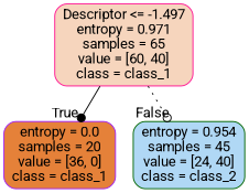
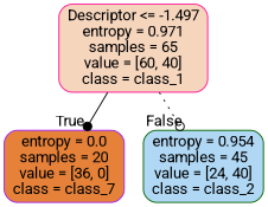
  digraph {
    fontname=Roboto
    node [fontname=Roboto shape=box style="filled, rounded"]
    edge [fontname=Roboto labeldistance=2.5]
    n1 [color=deeppink fillcolor="#f6d5bd" label="Descriptor <= -1.497\nentropy = 0.971\nsamples = 65\nvalue = [60, 40]\nclass = class_1"]
-   n2 [color=purple fillcolor="#e58139" label="entropy = 0.0\nsamples = 20\nvalue = [36, 0]\nclass = class_1"]
+   n2 [color=purple fillcolor="#e58139" label="entropy = 0.0\nsamples = 20\nvalue = [36, 0]\nclass = class_7"]
    n3 [color=darkgreen fillcolor="#b0d8f5" label="entropy = 0.954\nsamples = 45\nvalue = [24, 40]\nclass = class_2"]
    n1 -> n2 [headlabel=True labelangle=45 style=solid arrowhead=dot]
    n1 -> n3 [headlabel=False labelangle=-45 style=dotted arrowhead=odot]
  }
